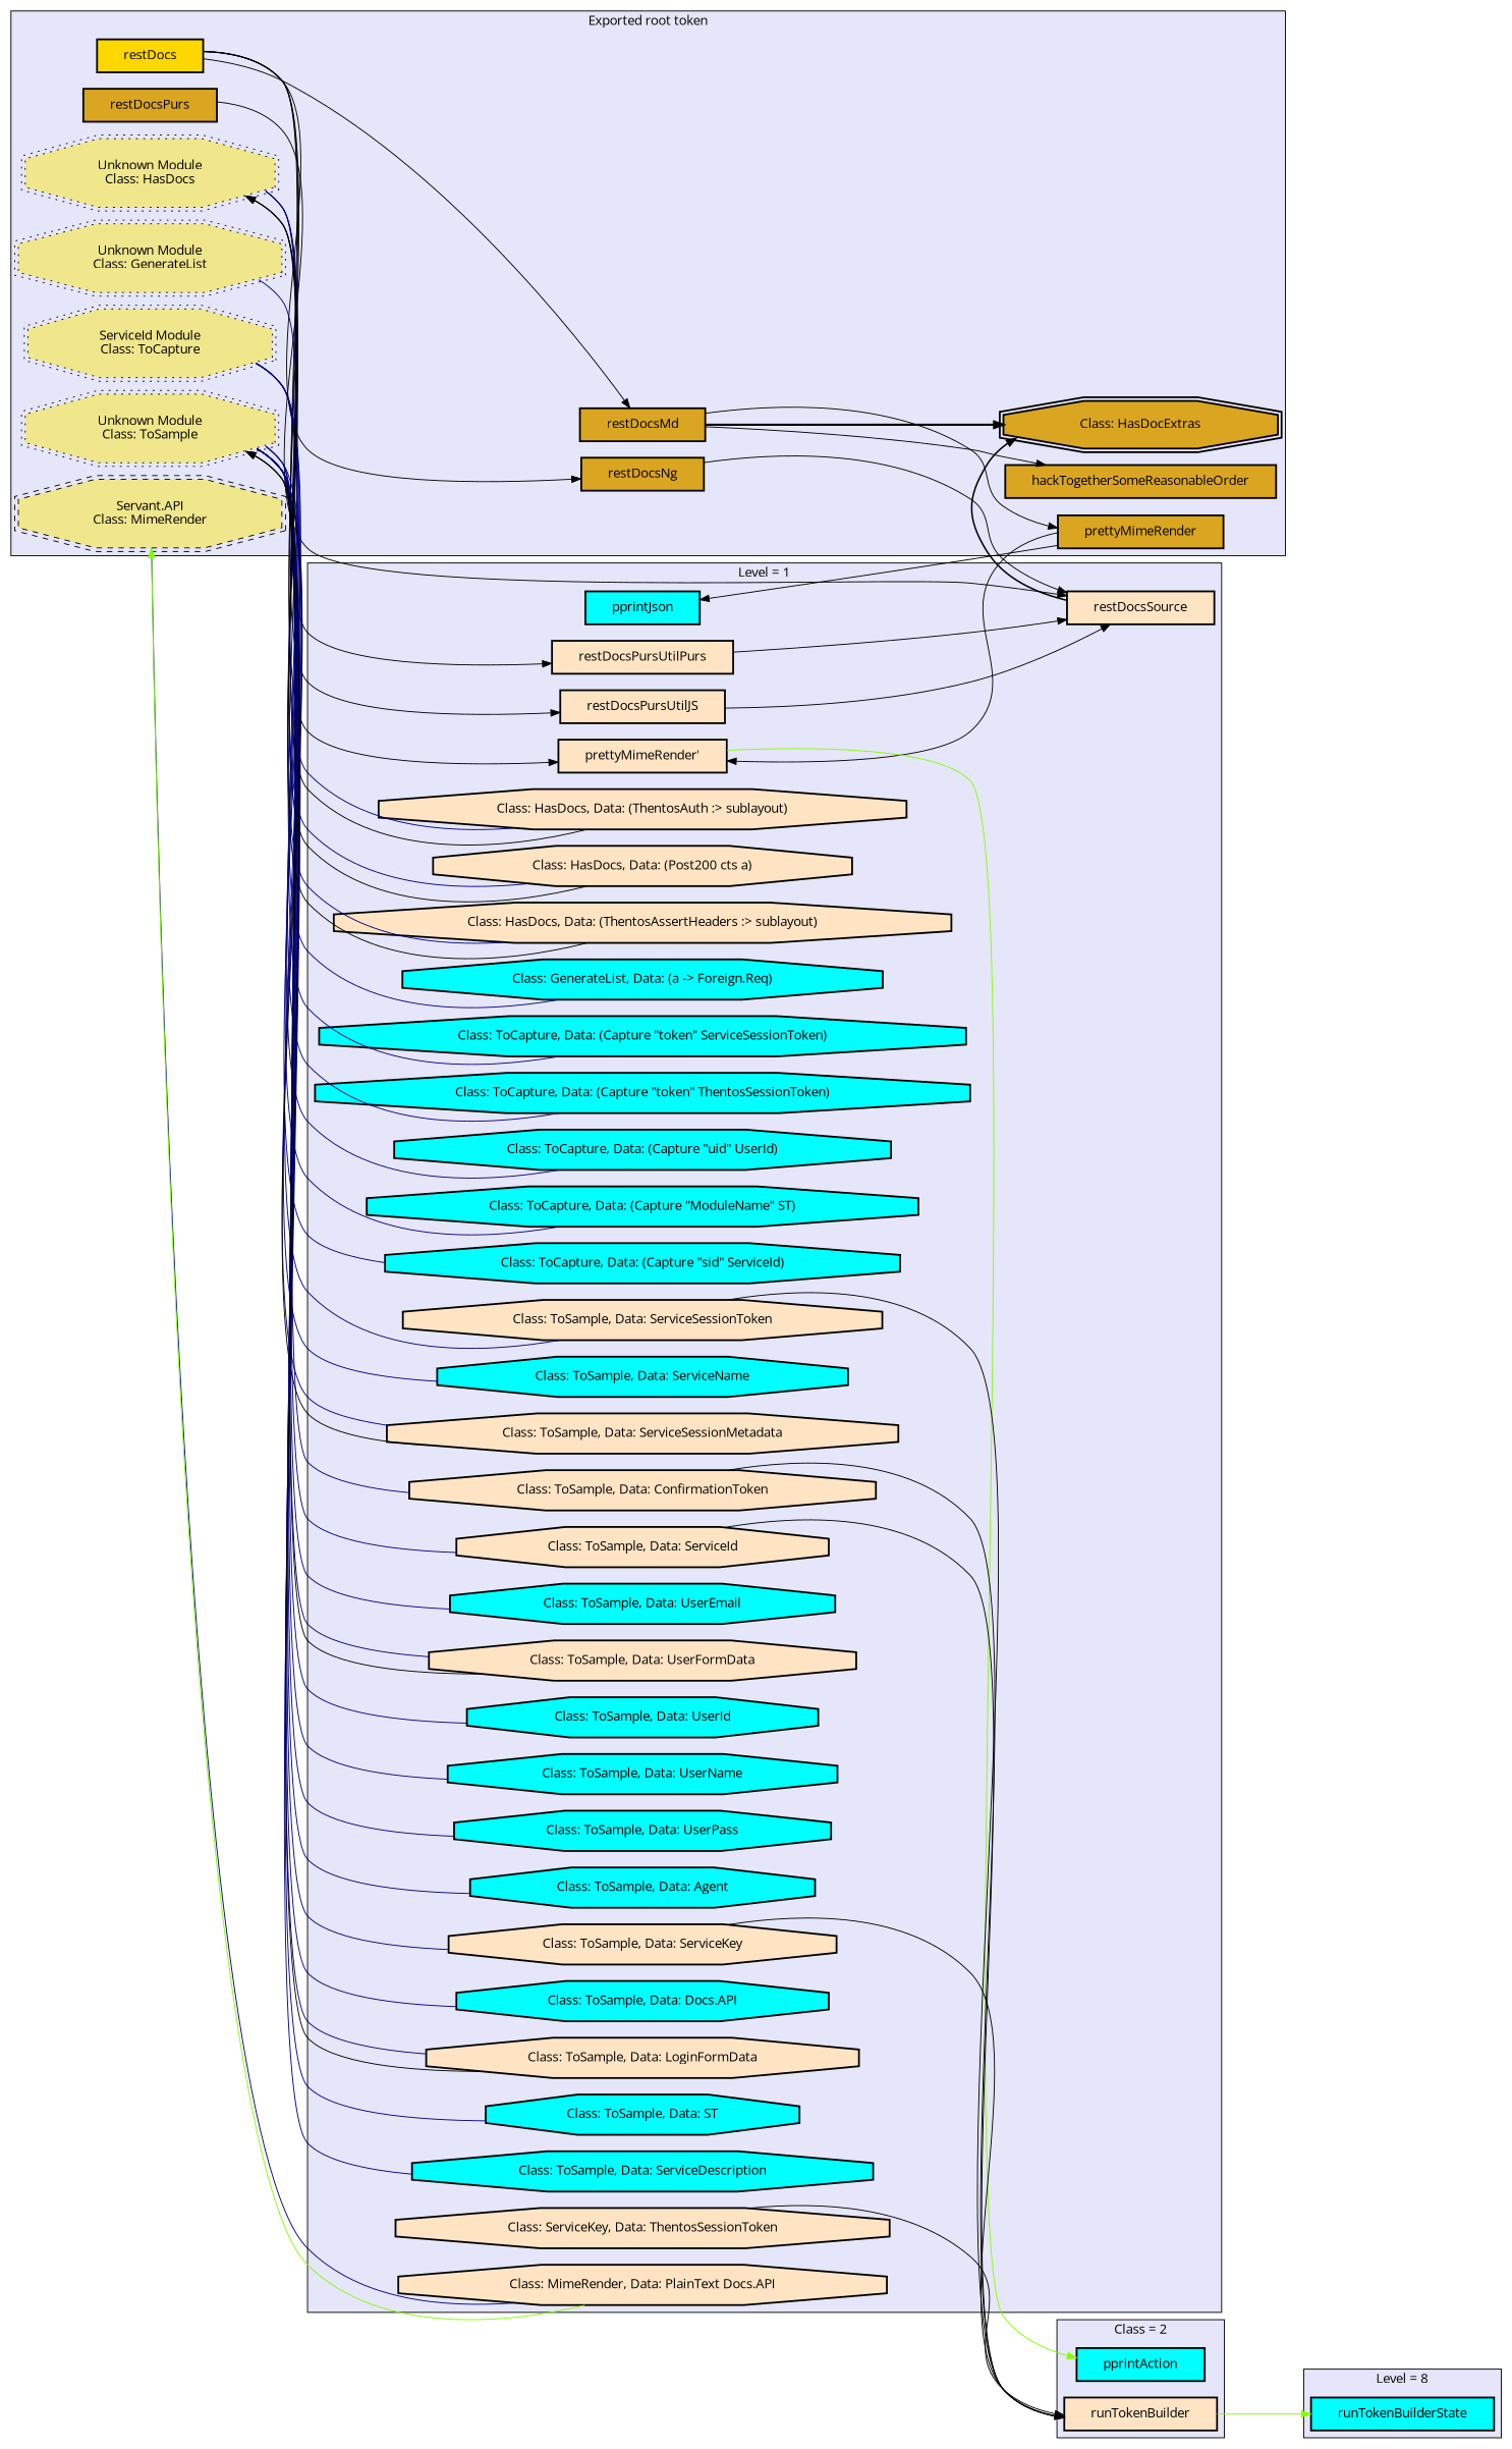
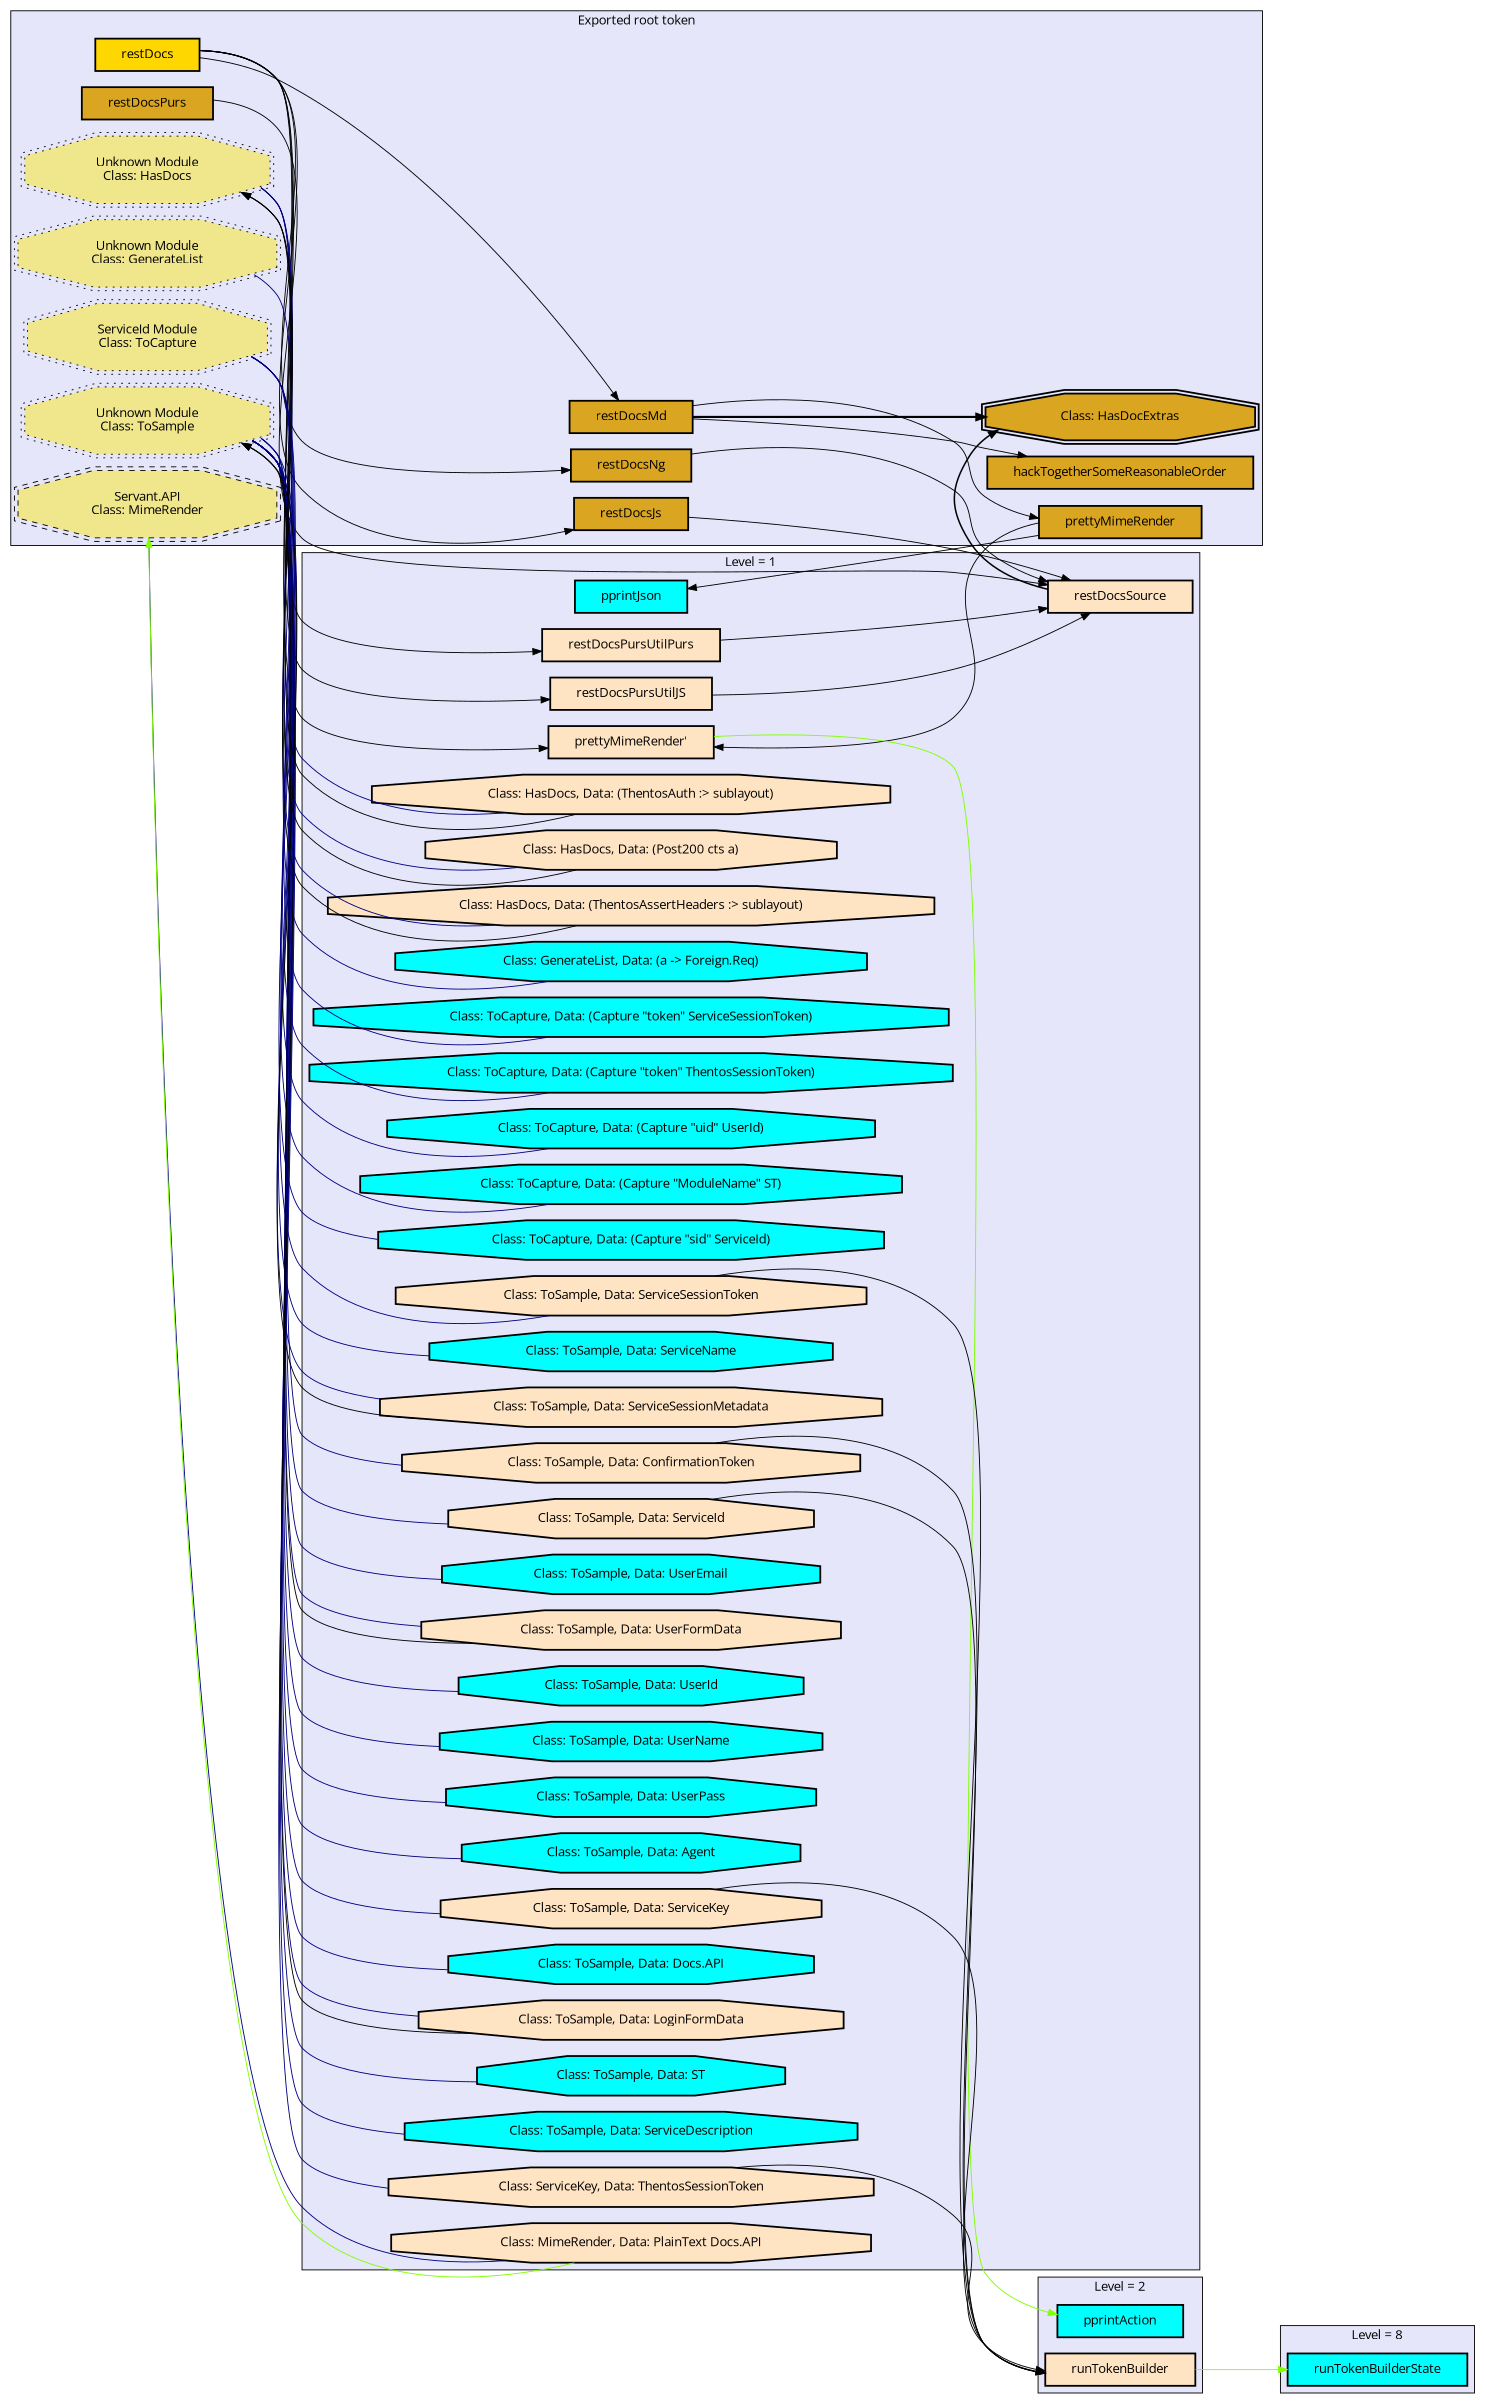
  digraph {
    fontname="Open Sans"
    rankdir=LR
    node [fillcolor=cyan fontname="Open Sans" margin="0.4,0.1" shape=octagon style="filled,bold"]
    edge [color=black fontname="Open Sans" penwidth=1]
    n1 [fillcolor=goldenrod label="Class: HasDocExtras" shape=doubleoctagon]
    n2 [fillcolor=goldenrod label=hackTogetherSomeReasonableOrder shape=box]
    n3 [fillcolor=goldenrod label=prettyMimeRender shape=box]
    n4 [fillcolor=gold label=restDocs shape=box]
+   n5 [fillcolor=goldenrod label=restDocsJs shape=box]
    n6 [fillcolor=goldenrod label=restDocsMd shape=box]
    n7 [fillcolor=goldenrod label=restDocsNg shape=box]
    n8 [fillcolor=goldenrod label=restDocsPurs shape=box]
    n9 [fillcolor=khaki label="Servant.API\nClass: MimeRender" shape=doubleoctagon style="filled,dashed"]
    n10 [fillcolor=khaki label="Unknown Module\nClass: HasDocs" shape=doubleoctagon style="filled,dotted"]
    n11 [fillcolor=khaki label="Unknown Module\nClass: GenerateList" shape=doubleoctagon style="filled,dotted"]
    n12 [fillcolor=khaki label="ServiceId Module\nClass: ToCapture" shape=doubleoctagon style="filled,dotted"]
    n13 [fillcolor=khaki label="Unknown Module\nClass: ToSample" shape=doubleoctagon style="filled,dotted"]
    n14 [fillcolor=bisque label="Class: HasDocs, Data: (Post200 cts a)"]
    n15 [fillcolor=bisque label="Class: HasDocs, Data: (ThentosAssertHeaders :> sublayout)"]
    n16 [fillcolor=bisque label="Class: HasDocs, Data: (ThentosAuth :> sublayout)"]
    n17 [label="Class: GenerateList, Data: (a -> Foreign.Req)"]
    n18 [fillcolor=bisque label="Class: MimeRender, Data: PlainText Docs.API"]
    n19 [label=pprintJson shape=box]
    n20 [fillcolor=bisque label="prettyMimeRender'" shape=box]
    n21 [fillcolor=bisque label=restDocsPursUtilJS shape=box]
    n22 [fillcolor=bisque label=restDocsPursUtilPurs shape=box]
    n23 [fillcolor=bisque label=restDocsSource shape=box]
    n24 [label="Class: ToCapture, Data: (Capture \"ModuleName\" ST)"]
    n25 [label="Class: ToCapture, Data: (Capture \"sid\" ServiceId)"]
    n26 [label="Class: ToCapture, Data: (Capture \"token\" ServiceSessionToken)"]
    n27 [label="Class: ToCapture, Data: (Capture \"token\" ThentosSessionToken)"]
    n28 [label="Class: ToCapture, Data: (Capture \"uid\" UserId)"]
    n29 [label="Class: ToSample, Data: Agent"]
    n30 [fillcolor=bisque label="Class: ToSample, Data: ConfirmationToken"]
    n31 [label="Class: ToSample, Data: Docs.API"]
    n32 [fillcolor=bisque label="Class: ToSample, Data: LoginFormData"]
    n33 [label="Class: ToSample, Data: ST"]
    n34 [label="Class: ToSample, Data: ServiceDescription"]
    n35 [fillcolor=bisque label="Class: ToSample, Data: ServiceId"]
    n36 [fillcolor=bisque label="Class: ToSample, Data: ServiceKey"]
    n37 [label="Class: ToSample, Data: ServiceName"]
    n38 [fillcolor=bisque label="Class: ToSample, Data: ServiceSessionMetadata"]
    n39 [fillcolor=bisque label="Class: ToSample, Data: ServiceSessionToken"]
    n40 [fillcolor=bisque label="Class: ServiceKey, Data: ThentosSessionToken"]
    n41 [label="Class: ToSample, Data: UserEmail"]
    n42 [fillcolor=bisque label="Class: ToSample, Data: UserFormData"]
    n43 [label="Class: ToSample, Data: UserId"]
    n44 [label="Class: ToSample, Data: UserName"]
    n45 [label="Class: ToSample, Data: UserPass"]
    n46 [label=pprintAction shape=box]
    n47 [fillcolor=bisque label=runTokenBuilder shape=box]
    n48 [label=runTokenBuilderState shape=box]
    subgraph cluster_1 {
      fillcolor=lavender
      label="Exported root token"
      style=filled
      n1
      n2
      n3
      n4
+     n5
      n6
      n7
      n8
      n9
      n10
      n11
      n12
      n13
    }
    subgraph cluster_2 {
      fillcolor=lavender
      label="Level = 1"
      style=filled
      n14
      n15
      n16
      n17
      n18
      n19
      n20
      n21
      n22
      n23
      n24
      n25
      n26
      n27
      n28
      n29
      n30
      n31
      n32
      n33
      n34
      n35
      n36
      n37
      n38
      n39
      n40
      n41
      n42
      n43
      n44
      n45
    }
    subgraph cluster_3 {
      fillcolor=lavender
-     label="Class = 2"
+     label="Level = 2"
      style=filled
      n46
      n47
    }
    subgraph cluster_4 {
      fillcolor=lavender
      label="Level = 8"
      style=filled
      n48
    }
    n3 -> n19
    n3 -> n20
+   n4 -> n5
    n4 -> n6
    n4 -> n7
    n4 -> n20
    n4 -> n21
    n4 -> n22
+   n5 -> n23
    n6 -> n1 [penwidth=2.386294361119891]
    n6 -> n2
    n6 -> n3
    n7 -> n23
    n8 -> n23
    n9 -> n18 [color=navy dir=none]
    n10 -> n14 [color=navy dir=none]
    n10 -> n15 [color=navy dir=none]
    n10 -> n16 [color=navy dir=none]
    n11 -> n17 [color=navy dir=none]
    n12 -> n24 [color=navy dir=none]
    n12 -> n25 [color=navy dir=none]
    n12 -> n26 [color=navy dir=none]
    n12 -> n27 [color=navy dir=none]
    n12 -> n28 [color=navy dir=none]
    n13 -> n29 [color=navy dir=none]
    n13 -> n30 [color=navy dir=none]
    n13 -> n31 [color=navy dir=none]
    n13 -> n32 [color=navy dir=none]
    n13 -> n33 [color=navy dir=none]
    n13 -> n34 [color=navy dir=none]
    n13 -> n35 [color=navy dir=none]
    n13 -> n36 [color=navy dir=none]
    n13 -> n37 [color=navy dir=none]
    n13 -> n38 [color=navy dir=none]
    n13 -> n39 [color=navy dir=none]
+   n13 -> n40 [color=navy dir=none]
    n13 -> n41 [color=navy dir=none]
    n13 -> n42 [color=navy dir=none]
    n13 -> n43 [color=navy dir=none]
    n13 -> n44 [color=navy dir=none]
    n13 -> n45 [color=navy dir=none]
    n14 -> n10
    n15 -> n10
    n16 -> n10
    n18 -> n9 [color=chartreuse]
    n20 -> n46 [color=chartreuse]
    n21 -> n23
    n22 -> n23
    n23 -> n1 [penwidth=1.6931471805599454]
    n30 -> n47
    n32 -> n13
    n35 -> n47
    n36 -> n47
    n38 -> n13
    n39 -> n47
    n40 -> n47
    n42 -> n13
    n47 -> n48 [color=chartreuse]
  }
